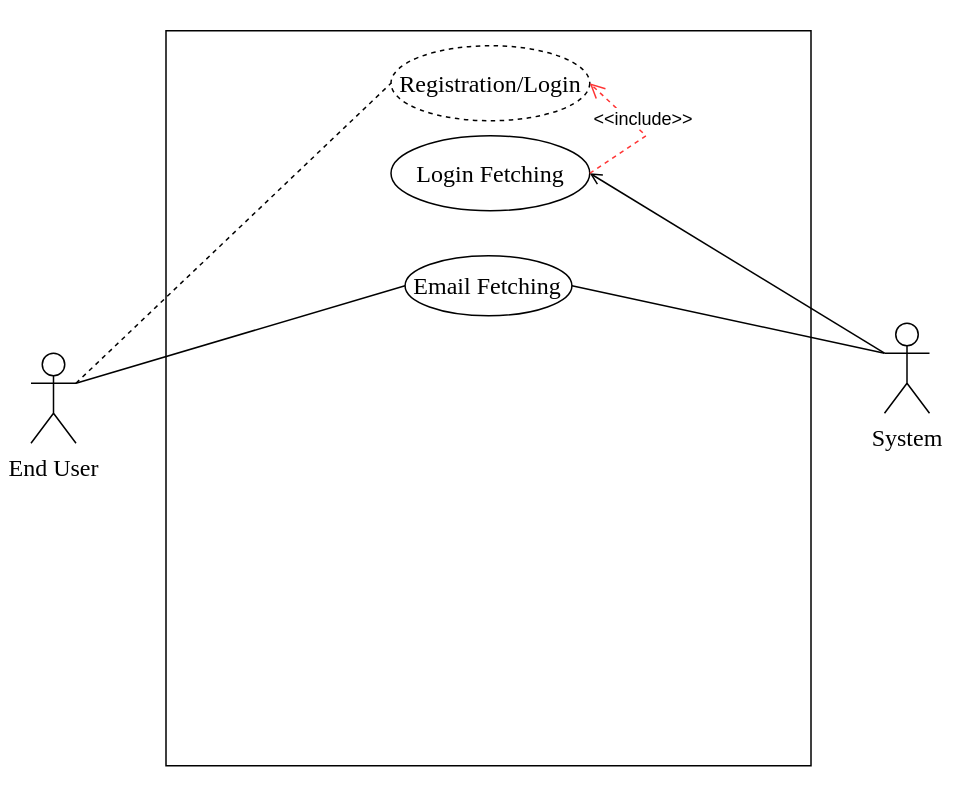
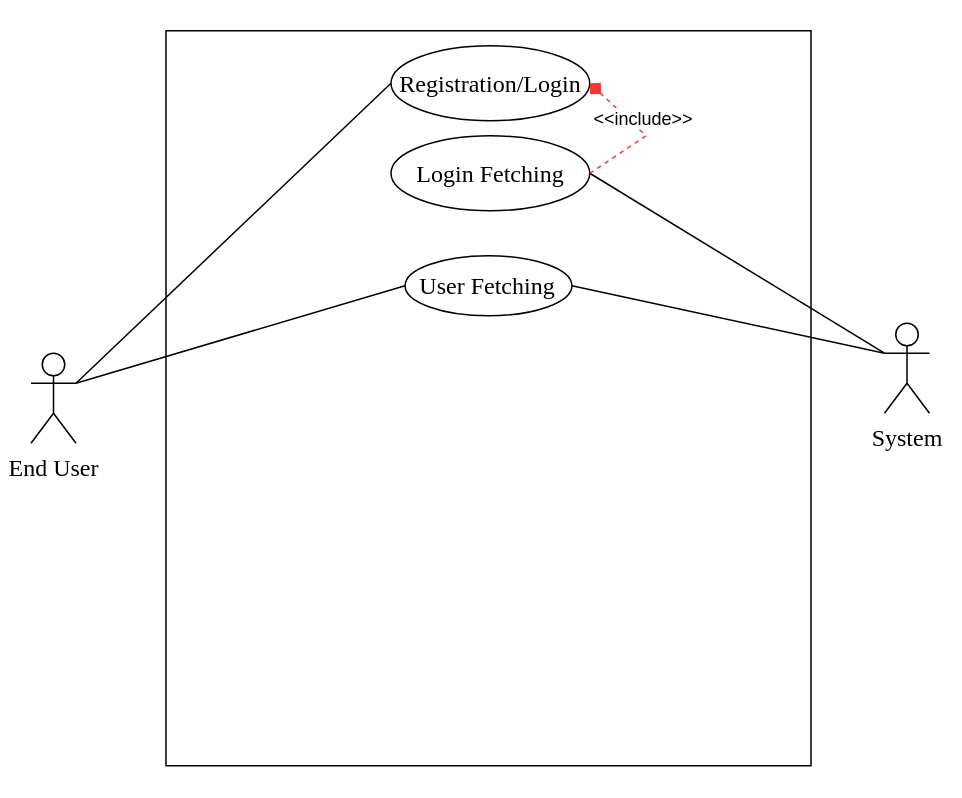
  <mxCell id="0" />
  <mxCell id="1" parent="0" />
  <mxCell id="2" value="" style="whiteSpace=wrap;html=1;fillColor=none;" parent="1" vertex="1"><mxGeometry x="110" y="20" width="430" height="490" as="geometry" /></mxCell>
  <mxCell id="3" value="&lt;font style=&quot;font-size: 16px;&quot; face=&quot;Times New Roman&quot;&gt;End User&lt;/font&gt;" style="shape=umlActor;verticalLabelPosition=bottom;verticalAlign=top;html=1;outlineConnect=0;" parent="1" vertex="1"><mxGeometry x="20" y="235" width="30" height="60" as="geometry" /></mxCell>
  <mxCell id="4" value="&lt;div style=&quot;font-size: 16px;&quot;&gt;&lt;font face=&quot;Times New Roman&quot;&gt;System&lt;/font&gt;&lt;/div&gt;" style="shape=umlActor;verticalLabelPosition=bottom;verticalAlign=top;html=1;outlineConnect=0;" parent="1" vertex="1"><mxGeometry x="589" y="215" width="30" height="60" as="geometry" /></mxCell>
- <mxCell id="5" value="&lt;font face=&quot;Times New Roman&quot; style=&quot;font-size: 16px;&quot;&gt;Registration/Login&lt;br style=&quot;font-size: 16px;&quot;&gt;&lt;/font&gt;" style="ellipse;whiteSpace=wrap;html=1;fillColor=none;fontSize=16;dashed=1;" parent="1" vertex="1"><mxGeometry x="260" y="30" width="132.5" height="50" as="geometry" /></mxCell>
- <mxCell id="6" value="" style="endArrow=none;html=1;rounded=0;entryX=0;entryY=0.5;entryDx=0;entryDy=0;exitX=1;exitY=0.333;exitDx=0;exitDy=0;exitPerimeter=0;dashed=1;" parent="1" source="3" target="5" edge="1"><mxGeometry width="50" height="50" relative="1" as="geometry"><mxPoint x="290" y="300" as="sourcePoint" /><mxPoint x="340" y="250" as="targetPoint" /></mxGeometry></mxCell>
- <mxCell id="7" value="&lt;font face=&quot;Times New Roman&quot;&gt;Email Fetching&lt;br&gt;&lt;/font&gt;" style="ellipse;whiteSpace=wrap;html=1;fillColor=none;fontSize=16;" parent="1" vertex="1"><mxGeometry x="269.37" y="170" width="111.25" height="40" as="geometry" /></mxCell>
+ <mxCell id="5" value="&lt;font face=&quot;Times New Roman&quot; style=&quot;font-size: 16px;&quot;&gt;Registration/Login&lt;br style=&quot;font-size: 16px;&quot;&gt;&lt;/font&gt;" style="ellipse;whiteSpace=wrap;html=1;fillColor=none;fontSize=16;" parent="1" vertex="1"><mxGeometry x="260" y="30" width="132.5" height="50" as="geometry" /></mxCell>
+ <mxCell id="6" value="" style="endArrow=none;html=1;rounded=0;entryX=0;entryY=0.5;entryDx=0;entryDy=0;exitX=1;exitY=0.333;exitDx=0;exitDy=0;exitPerimeter=0;" parent="1" source="3" target="5" edge="1"><mxGeometry width="50" height="50" relative="1" as="geometry"><mxPoint x="290" y="300" as="sourcePoint" /><mxPoint x="340" y="250" as="targetPoint" /></mxGeometry></mxCell>
+ <mxCell id="7" value="&lt;font face=&quot;Times New Roman&quot;&gt;User Fetching&lt;br&gt;&lt;/font&gt;" style="ellipse;whiteSpace=wrap;html=1;fillColor=none;fontSize=16;" parent="1" vertex="1"><mxGeometry x="269.37" y="170" width="111.25" height="40" as="geometry" /></mxCell>
  <mxCell id="8" value="" style="endArrow=none;html=1;rounded=0;entryX=1;entryY=0.5;entryDx=0;entryDy=0;exitX=0;exitY=0.333;exitDx=0;exitDy=0;exitPerimeter=0;" parent="1" source="4" target="7" edge="1"><mxGeometry width="50" height="50" relative="1" as="geometry"><mxPoint x="290" y="300" as="sourcePoint" /><mxPoint x="340" y="250" as="targetPoint" /></mxGeometry></mxCell>
  <mxCell id="9" value="" style="endArrow=none;html=1;rounded=0;exitX=1;exitY=0.333;exitDx=0;exitDy=0;exitPerimeter=0;entryX=0;entryY=0.5;entryDx=0;entryDy=0;" parent="1" source="3" target="7" edge="1"><mxGeometry width="50" height="50" relative="1" as="geometry"><mxPoint x="462" y="320" as="sourcePoint" /><mxPoint x="270" y="110" as="targetPoint" /></mxGeometry></mxCell>
  <mxCell id="10" value="&lt;font face=&quot;Times New Roman&quot;&gt;Login Fetching&lt;/font&gt;" style="ellipse;whiteSpace=wrap;html=1;fillColor=none;fontSize=16;" parent="1" vertex="1"><mxGeometry x="260" y="90" width="132.5" height="50" as="geometry" /></mxCell>
- <mxCell id="11" value="" style="endArrow=open;html=1;rounded=0;exitX=0;exitY=0.333;exitDx=0;exitDy=0;exitPerimeter=0;entryX=1;entryY=0.5;entryDx=0;entryDy=0;" parent="1" source="4" target="10" edge="1"><mxGeometry width="50" height="50" relative="1" as="geometry"><mxPoint x="290" y="300" as="sourcePoint" /><mxPoint x="340" y="250" as="targetPoint" /></mxGeometry></mxCell>
- <mxCell id="12" value="&amp;lt;&amp;lt;include&amp;gt;&amp;gt;" style="verticalAlign=bottom;endArrow=open;dashed=1;endSize=8;rounded=0;fontSize=12;entryX=1;entryY=0.5;entryDx=0;entryDy=0;fontColor=#000000;labelBorderColor=none;html=1;strokeColor=#FF3333;exitX=1;exitY=0.5;exitDx=0;exitDy=0;" parent="1" source="10" target="5" edge="1"><mxGeometry relative="1" as="geometry"><mxPoint x="253" y="55" as="sourcePoint" /><mxPoint x="252" y="287" as="targetPoint" /><Array as="points"><mxPoint x="430" y="90" /></Array></mxGeometry></mxCell>
+ <mxCell id="11" value="" style="endArrow=none;html=1;rounded=0;exitX=0;exitY=0.333;exitDx=0;exitDy=0;exitPerimeter=0;entryX=1;entryY=0.5;entryDx=0;entryDy=0;" parent="1" source="4" target="10" edge="1"><mxGeometry width="50" height="50" relative="1" as="geometry"><mxPoint x="290" y="300" as="sourcePoint" /><mxPoint x="340" y="250" as="targetPoint" /></mxGeometry></mxCell>
+ <mxCell id="12" value="&amp;lt;&amp;lt;include&amp;gt;&amp;gt;" style="verticalAlign=bottom;endArrow=diamond;dashed=1;endSize=8;rounded=0;fontSize=12;entryX=1;entryY=0.5;entryDx=0;entryDy=0;fontColor=#000000;labelBorderColor=none;html=1;strokeColor=#FF3333;exitX=1;exitY=0.5;exitDx=0;exitDy=0;" parent="1" source="10" target="5" edge="1"><mxGeometry relative="1" as="geometry"><mxPoint x="253" y="55" as="sourcePoint" /><mxPoint x="252" y="287" as="targetPoint" /><Array as="points"><mxPoint x="430" y="90" /></Array></mxGeometry></mxCell>
